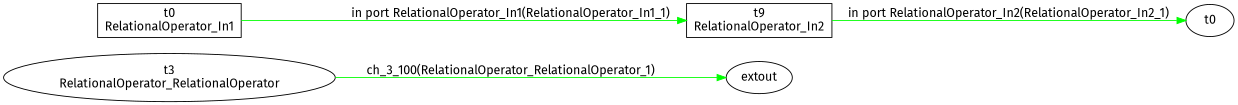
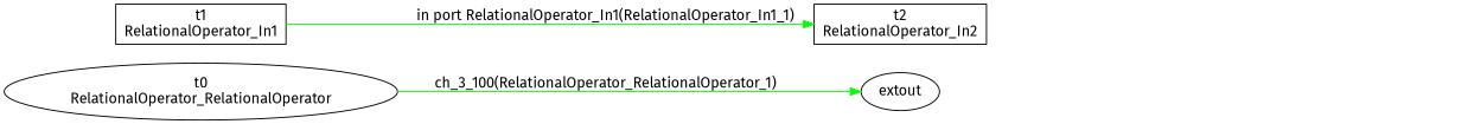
  digraph {
    fontname="Fira Sans"
    rankdir=LR
    node [fontname="Fira Sans"]
    edge [color=green fontname="Fira Sans"]
-   n1 [label="t3\nRelationalOperator_RelationalOperator"]
+   n1 [label="t0\nRelationalOperator_RelationalOperator"]
    n2 [label=extout]
-   n3 [label="t0\nRelationalOperator_In1" shape=box]
-   n4 [label="t9\nRelationalOperator_In2" shape=box]
-   t0
+   n3 [label="t1\nRelationalOperator_In1" shape=box]
+   n4 [label="t2\nRelationalOperator_In2" shape=box]
    n1 -> n2 [label="ch_3_100(RelationalOperator_RelationalOperator_1)"]
    n3 -> n4 [label="in port RelationalOperator_In1(RelationalOperator_In1_1)"]
-   n4 -> t0 [label="in port RelationalOperator_In2(RelationalOperator_In2_1)"]
  }
